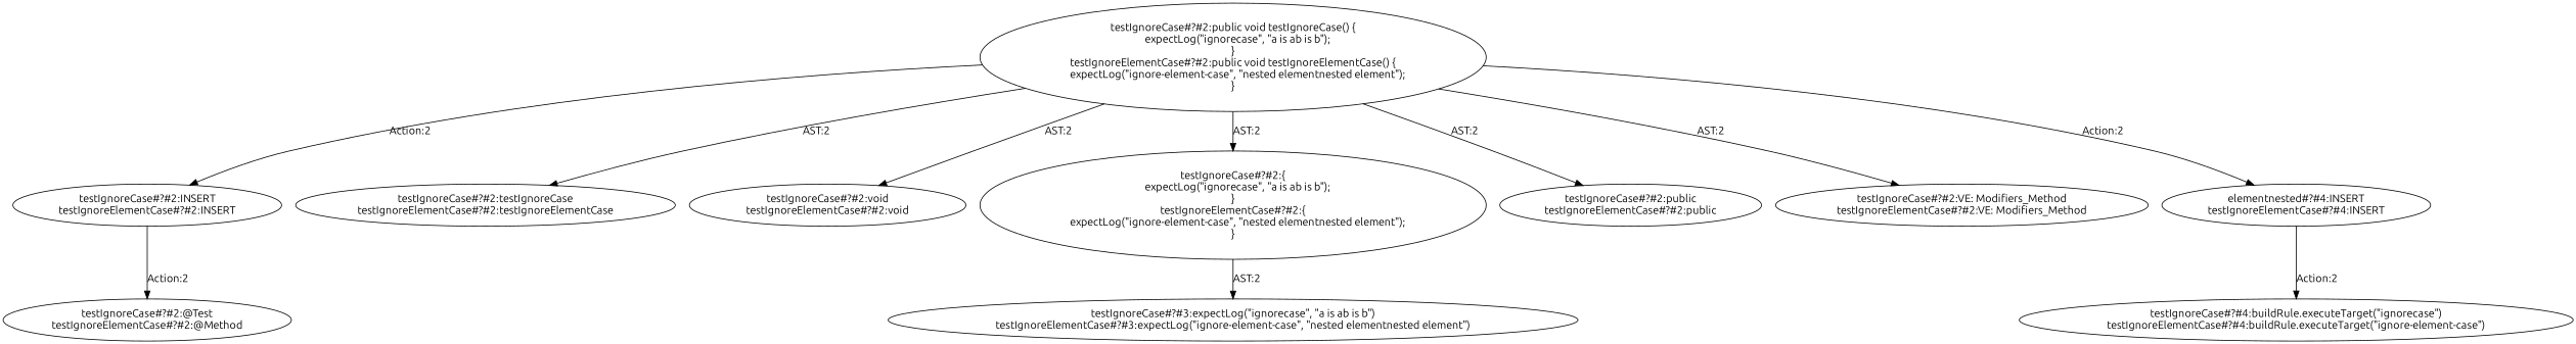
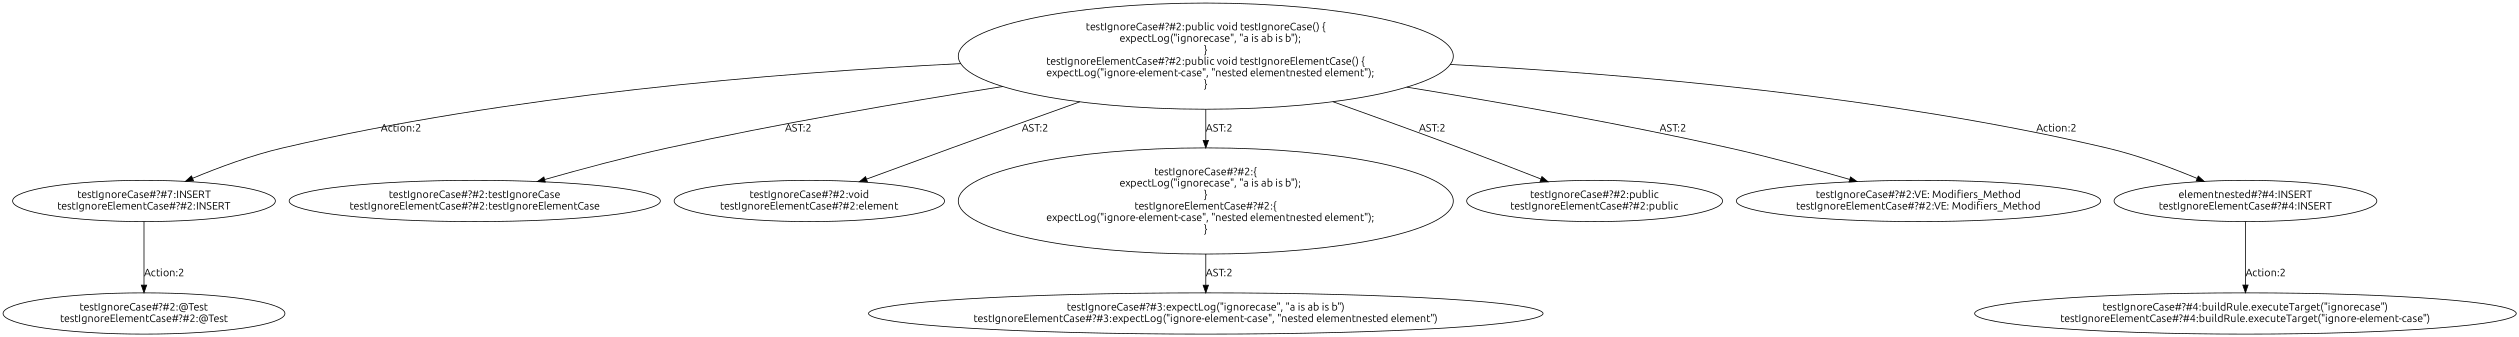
  digraph {
    fontname=Ubuntu
    node [fontname=Ubuntu shape=ellipse]
    edge [fontname=Ubuntu]
-   n1 [label="testIgnoreCase#?#2:INSERT\ntestIgnoreElementCase#?#2:INSERT"]
-   n2 [label="testIgnoreCase#?#2:@Test\ntestIgnoreElementCase#?#2:@Method"]
+   n1 [label="testIgnoreCase#?#7:INSERT\ntestIgnoreElementCase#?#2:INSERT"]
+   n2 [label="testIgnoreCase#?#2:@Test\ntestIgnoreElementCase#?#2:@Test"]
    n3 [label="testIgnoreCase#?#2:public void testIgnoreCase() \{\n    expectLog(\"ignorecase\", \"a is ab is b\");\n\}\ntestIgnoreElementCase#?#2:public void testIgnoreElementCase() \{\n    expectLog(\"ignore-element-case\", \"nested elementnested element\");\n\}"]
    n4 [label="testIgnoreCase#?#2:testIgnoreCase\ntestIgnoreElementCase#?#2:testIgnoreElementCase"]
-   n5 [label="testIgnoreCase#?#2:void\ntestIgnoreElementCase#?#2:void"]
+   n5 [label="testIgnoreCase#?#2:void\ntestIgnoreElementCase#?#2:element"]
    n6 [label="testIgnoreCase#?#2:\{\n    expectLog(\"ignorecase\", \"a is ab is b\");\n\}\ntestIgnoreElementCase#?#2:\{\n    expectLog(\"ignore-element-case\", \"nested elementnested element\");\n\}"]
    n7 [label="testIgnoreCase#?#2:public\ntestIgnoreElementCase#?#2:public"]
    n8 [label="testIgnoreCase#?#2:VE: Modifiers_Method\ntestIgnoreElementCase#?#2:VE: Modifiers_Method"]
    n9 [label="elementnested#?#4:INSERT\ntestIgnoreElementCase#?#4:INSERT"]
    n10 [label="testIgnoreCase#?#3:expectLog(\"ignorecase\", \"a is ab is b\")\ntestIgnoreElementCase#?#3:expectLog(\"ignore-element-case\", \"nested elementnested element\")"]
    n11 [label="testIgnoreCase#?#4:buildRule.executeTarget(\"ignorecase\")\ntestIgnoreElementCase#?#4:buildRule.executeTarget(\"ignore-element-case\")"]
    n1 -> n2 [label="Action:2"]
    n3 -> n1 [label="Action:2"]
    n3 -> n4 [label="AST:2"]
    n3 -> n5 [label="AST:2"]
    n3 -> n6 [label="AST:2"]
    n3 -> n7 [label="AST:2"]
    n3 -> n8 [label="AST:2"]
    n3 -> n9 [label="Action:2"]
    n6 -> n10 [label="AST:2"]
    n9 -> n11 [label="Action:2"]
  }
